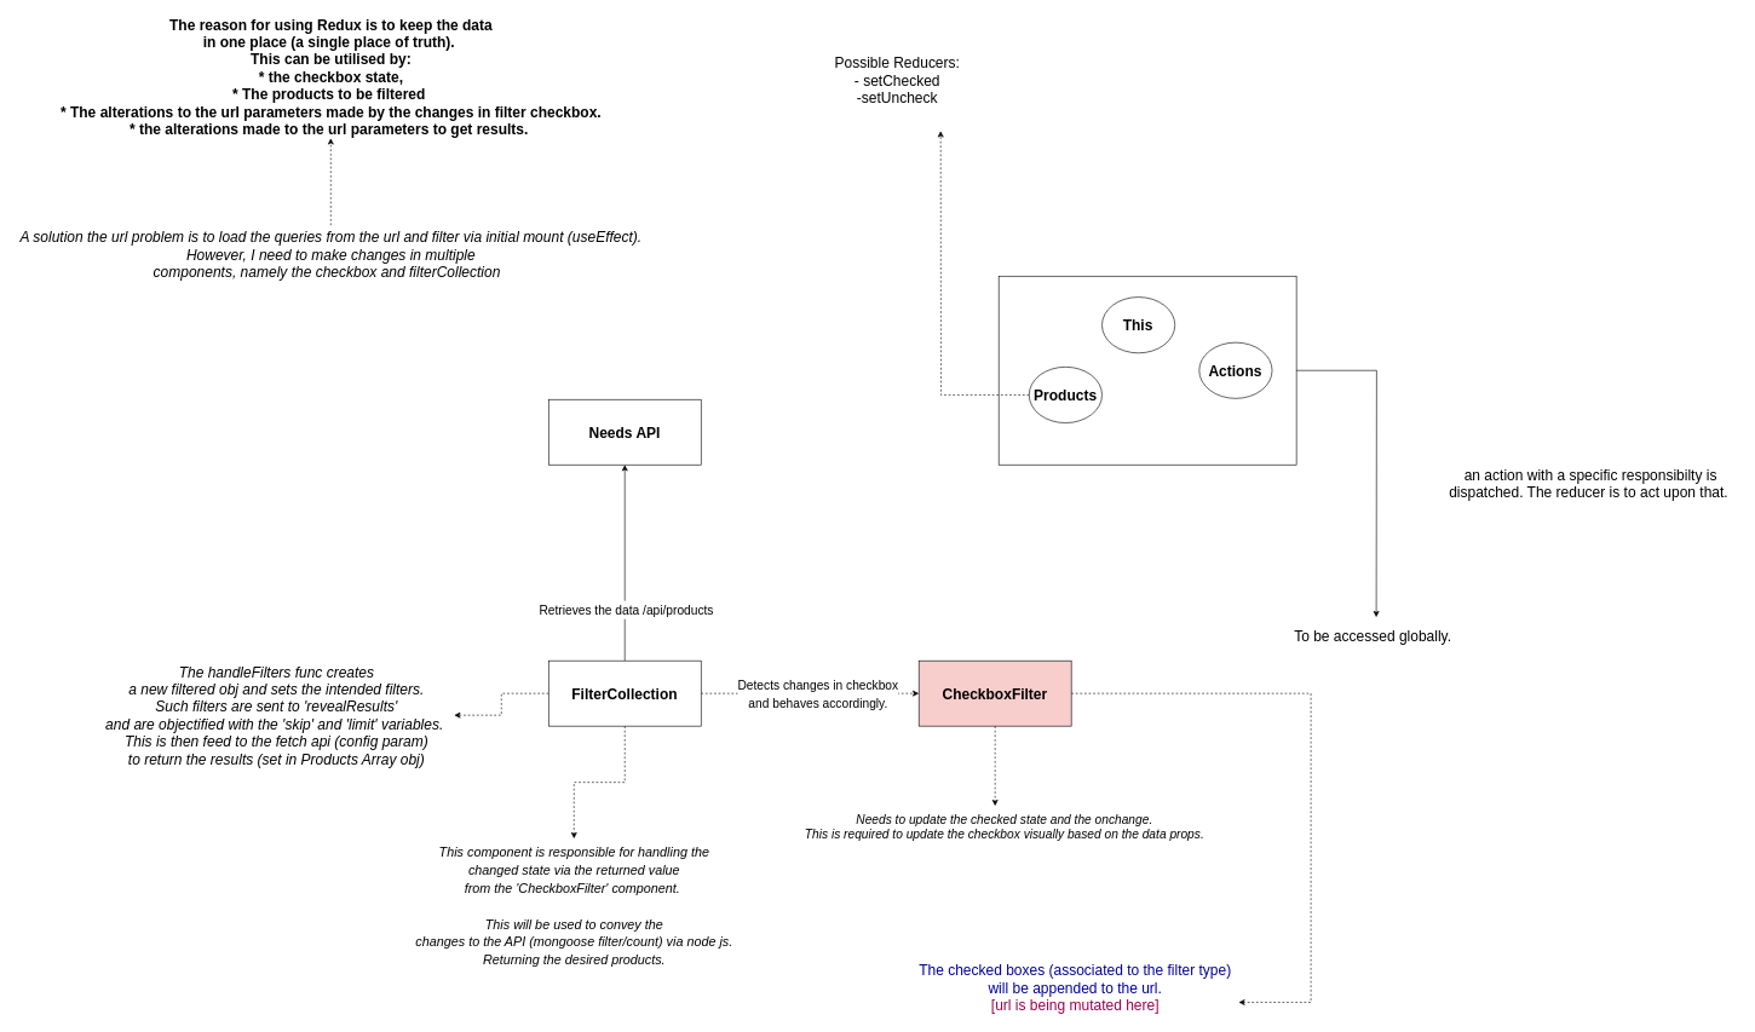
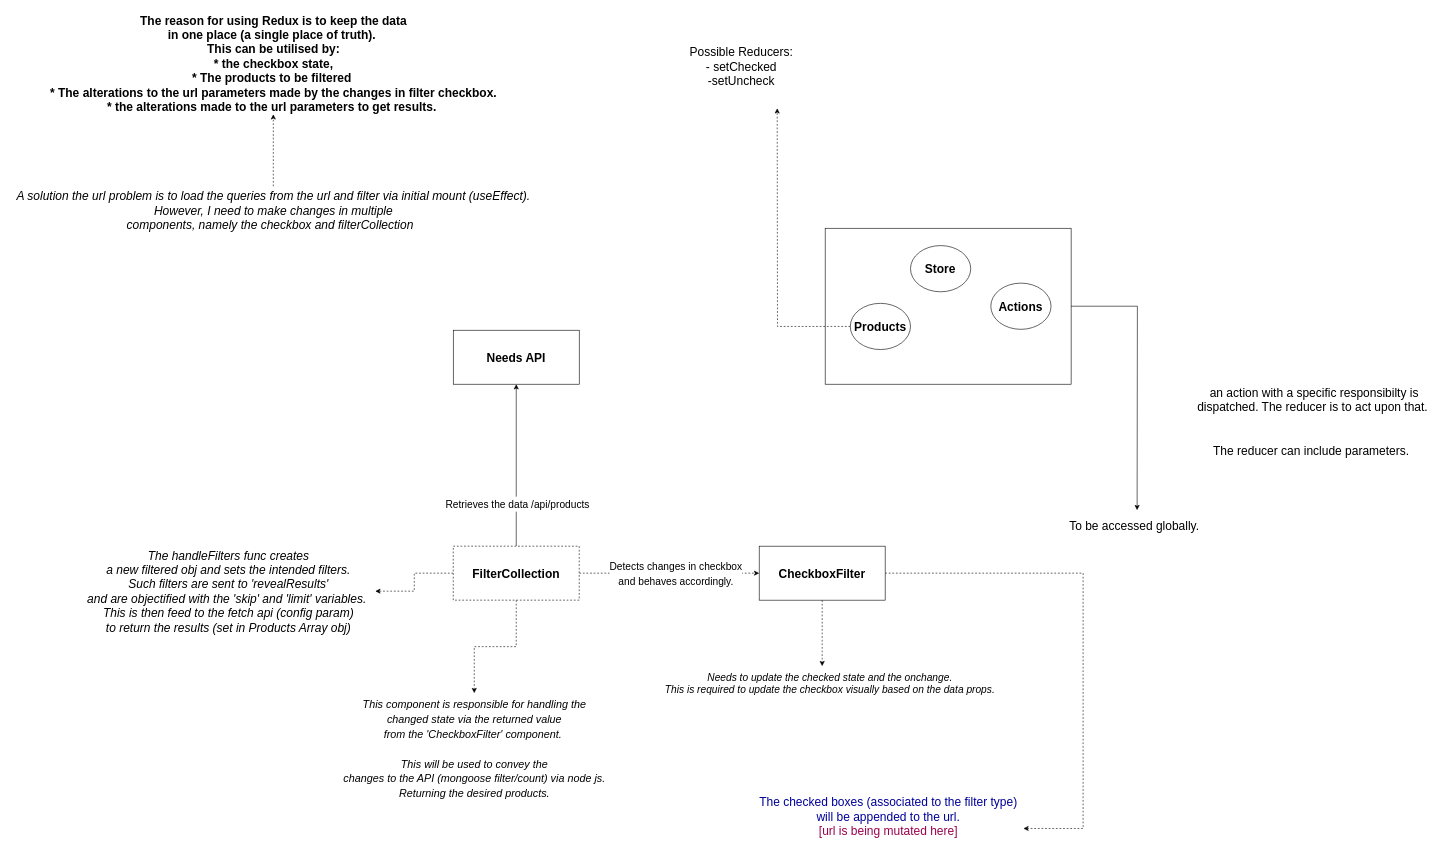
  <mxCell id="0" />
  <mxCell id="1" parent="0" />
  <mxCell id="2" value="" style="group;fontSize=20;" vertex="1" connectable="0" parent="1"><mxGeometry x="1375" y="380" width="410" height="260" as="geometry" /></mxCell>
  <mxCell id="3" value="" style="rounded=0;whiteSpace=wrap;html=1;" vertex="1" parent="2"><mxGeometry width="410" height="260.0" as="geometry" /></mxCell>
- <mxCell id="4" value="This" style="ellipse;whiteSpace=wrap;html=1;fontStyle=1;fontSize=20;" vertex="1" parent="2"><mxGeometry x="142.245" y="28.889" width="100.408" height="77.037" as="geometry" /></mxCell>
+ <mxCell id="4" value="Store" style="ellipse;whiteSpace=wrap;html=1;fontStyle=1;fontSize=20;" vertex="1" parent="2"><mxGeometry x="142.245" y="28.889" width="100.408" height="77.037" as="geometry" /></mxCell>
  <mxCell id="5" value="Products" style="ellipse;whiteSpace=wrap;html=1;fontStyle=1;fontSize=20;" vertex="1" parent="2"><mxGeometry x="41.837" y="125.185" width="100.408" height="77.037" as="geometry" /></mxCell>
  <mxCell id="6" value="Actions" style="ellipse;whiteSpace=wrap;html=1;fontStyle=1;fontSize=20;" vertex="1" parent="2"><mxGeometry x="276.122" y="91.481" width="100.408" height="77.037" as="geometry" /></mxCell>
  <mxCell id="7" value="&lt;b style=&quot;font-size: 20px;&quot;&gt;Needs API&lt;/b&gt;" style="rounded=0;whiteSpace=wrap;html=1;fontSize=20;" vertex="1" parent="1"><mxGeometry x="755" y="550" width="210" height="90" as="geometry" /></mxCell>
  <mxCell id="8" style="edgeStyle=orthogonalEdgeStyle;rounded=0;orthogonalLoop=1;jettySize=auto;html=1;dashed=1;" edge="1" parent="1" source="10"><mxGeometry relative="1" as="geometry"><mxPoint x="1370" y="1110" as="targetPoint" /></mxGeometry></mxCell>
  <mxCell id="9" style="edgeStyle=orthogonalEdgeStyle;rounded=0;orthogonalLoop=1;jettySize=auto;html=1;entryX=1.001;entryY=0.758;entryDx=0;entryDy=0;entryPerimeter=0;dashed=1;fontSize=20;" edge="1" parent="1" source="10" target="30"><mxGeometry relative="1" as="geometry"><Array as="points"><mxPoint x="1805" y="955" /><mxPoint x="1805" y="1381" /></Array></mxGeometry></mxCell>
- <mxCell id="10" value="&lt;b&gt;&lt;font style=&quot;font-size: 20px&quot;&gt;CheckboxFilter&lt;/font&gt;&lt;/b&gt;" style="rounded=0;whiteSpace=wrap;html=1;fillColor=#f8cecc;" vertex="1" parent="1"><mxGeometry x="1265" y="910" width="210" height="90" as="geometry" /></mxCell>
+ <mxCell id="10" value="&lt;b&gt;&lt;font style=&quot;font-size: 20px&quot;&gt;CheckboxFilter&lt;/font&gt;&lt;/b&gt;" style="rounded=0;whiteSpace=wrap;html=1;" vertex="1" parent="1"><mxGeometry x="1265" y="910" width="210" height="90" as="geometry" /></mxCell>
  <mxCell id="11" style="edgeStyle=orthogonalEdgeStyle;rounded=0;orthogonalLoop=1;jettySize=auto;html=1;fontSize=20;dashed=1;" edge="1" parent="1" source="17" target="19"><mxGeometry relative="1" as="geometry"><mxPoint x="900" y="1130" as="targetPoint" /></mxGeometry></mxCell>
  <mxCell id="12" style="edgeStyle=orthogonalEdgeStyle;rounded=0;orthogonalLoop=1;jettySize=auto;html=1;entryX=0;entryY=0.5;entryDx=0;entryDy=0;fontSize=20;dashed=1;" edge="1" parent="1" source="17" target="10"><mxGeometry relative="1" as="geometry" /></mxCell>
  <mxCell id="13" value="&lt;font style=&quot;font-size: 17px&quot;&gt;Detects changes in checkbox&lt;br&gt;&amp;nbsp;and behaves accordingly.&amp;nbsp;&lt;/font&gt;" style="edgeLabel;html=1;align=center;verticalAlign=middle;resizable=0;points=[];fontSize=20;" vertex="1" connectable="0" parent="12"><mxGeometry x="-0.321" y="-1" relative="1" as="geometry"><mxPoint x="58.57" y="-1" as="offset" /></mxGeometry></mxCell>
  <mxCell id="14" style="edgeStyle=orthogonalEdgeStyle;rounded=0;orthogonalLoop=1;jettySize=auto;html=1;fontSize=20;" edge="1" parent="1" source="17" target="7"><mxGeometry relative="1" as="geometry" /></mxCell>
  <mxCell id="15" value="&lt;font style=&quot;font-size: 17px&quot;&gt;Retrieves the data /api/products&lt;/font&gt;" style="edgeLabel;html=1;align=center;verticalAlign=middle;resizable=0;points=[];fontSize=20;" vertex="1" connectable="0" parent="14"><mxGeometry x="-0.48" y="-1" relative="1" as="geometry"><mxPoint y="-1" as="offset" /></mxGeometry></mxCell>
  <mxCell id="16" style="edgeStyle=orthogonalEdgeStyle;rounded=0;orthogonalLoop=1;jettySize=auto;html=1;fontSize=20;dashed=1;" edge="1" parent="1" source="17" target="24"><mxGeometry relative="1" as="geometry" /></mxCell>
- <mxCell id="17" value="&lt;b style=&quot;font-size: 20px;&quot;&gt;FilterCollection&lt;/b&gt;" style="rounded=0;whiteSpace=wrap;html=1;fontSize=20;" vertex="1" parent="1"><mxGeometry x="755" y="910" width="210" height="90" as="geometry" /></mxCell>
+ <mxCell id="17" value="&lt;b style=&quot;font-size: 20px;&quot;&gt;FilterCollection&lt;/b&gt;" style="rounded=0;whiteSpace=wrap;html=1;fontSize=20;dashed=1;" vertex="1" parent="1"><mxGeometry x="755" y="910" width="210" height="90" as="geometry" /></mxCell>
  <mxCell id="18" value="&lt;font style=&quot;font-size: 17px&quot;&gt;&lt;i&gt;Needs to update the checked state and the onchange.&amp;nbsp;&lt;br&gt;This is required to update the checkbox visually based on the data props.&amp;nbsp;&lt;/i&gt;&lt;br&gt;&lt;/font&gt;" style="text;html=1;align=center;verticalAlign=middle;resizable=0;points=[];autosize=1;" vertex="1" parent="1"><mxGeometry x="1100" y="1120" width="570" height="40" as="geometry" /></mxCell>
  <mxCell id="19" value="&lt;i style=&quot;font-size: 18px&quot;&gt;This component is responsible for handling the &lt;br&gt;changed state via the returned value &lt;br&gt;from the 'CheckboxFilter' component.&amp;nbsp;&lt;br&gt;&lt;br&gt;This will be used to convey the &lt;br&gt;changes to the API (mongoose filter/count) via node js.&lt;br&gt;Returning the desired products.&lt;br&gt;&lt;br&gt;&lt;/i&gt;" style="text;html=1;align=center;verticalAlign=middle;resizable=0;points=[];autosize=1;fontSize=20;" vertex="1" parent="1"><mxGeometry x="565" y="1155" width="450" height="210" as="geometry" /></mxCell>
  <mxCell id="20" style="edgeStyle=orthogonalEdgeStyle;rounded=0;orthogonalLoop=1;jettySize=auto;html=1;fontSize=20;" edge="1" parent="1" source="3"><mxGeometry relative="1" as="geometry"><mxPoint x="1895" y="850" as="targetPoint" /></mxGeometry></mxCell>
  <mxCell id="21" value="To be accessed globally." style="text;html=1;align=center;verticalAlign=middle;resizable=0;points=[];autosize=1;fontSize=20;" vertex="1" parent="1"><mxGeometry x="1775" y="860" width="230" height="30" as="geometry" /></mxCell>
  <mxCell id="22" value="an action with a specific responsibilty is &lt;br&gt;dispatched. The reducer is to act upon that.&amp;nbsp;" style="text;html=1;align=center;verticalAlign=middle;resizable=0;points=[];autosize=1;fontSize=20;" vertex="1" parent="1"><mxGeometry x="1985" y="640" width="410" height="50" as="geometry" /></mxCell>
+ <mxCell id="23" value="The reducer can include parameters." style="text;html=1;align=center;verticalAlign=middle;resizable=0;points=[];autosize=1;fontSize=20;" vertex="1" parent="1"><mxGeometry x="2015" y="735" width="340" height="30" as="geometry" /></mxCell>
  <mxCell id="24" value="&lt;i&gt;The handleFilters func creates &lt;br&gt;a new filtered obj and sets the intended filters.&lt;br&gt;Such filters are sent to 'revealResults'&lt;br&gt;and are objectified with the 'skip' and 'limit' variables.&amp;nbsp;&lt;br&gt;This is then feed to the fetch api (config param) &lt;br&gt;to return the results (set in Products Array obj)&lt;br&gt;&lt;/i&gt;" style="text;html=1;align=center;verticalAlign=middle;resizable=0;points=[];autosize=1;fontSize=20;" vertex="1" parent="1"><mxGeometry x="135" y="910" width="490" height="150" as="geometry" /></mxCell>
  <mxCell id="25" style="edgeStyle=orthogonalEdgeStyle;rounded=0;orthogonalLoop=1;jettySize=auto;html=1;dashed=1;fontSize=20;" edge="1" parent="1" source="5"><mxGeometry relative="1" as="geometry"><mxPoint x="1295" y="180" as="targetPoint" /></mxGeometry></mxCell>
  <mxCell id="26" value="Possible Reducers:&lt;br&gt;- setChecked&lt;br&gt;-setUncheck&lt;br&gt;" style="text;html=1;align=center;verticalAlign=middle;resizable=0;points=[];autosize=1;fontSize=20;" vertex="1" parent="1"><mxGeometry x="1140" y="70" width="190" height="80" as="geometry" /></mxCell>
  <mxCell id="27" value="The reason for using Redux is to keep the data &lt;br&gt;in one place (a single place of truth).&amp;nbsp;&lt;br&gt;This can be utilised by: &lt;br&gt;* the checkbox state, &lt;br&gt;* The products to be filtered&amp;nbsp;&lt;br&gt;* The alterations to the url parameters made by the changes in filter checkbox.&lt;br&gt;* the alterations made to the url parameters to get results.&amp;nbsp;" style="text;html=1;align=center;verticalAlign=middle;resizable=0;points=[];autosize=1;fontSize=20;fontStyle=1" vertex="1" parent="1"><mxGeometry x="75" y="20" width="760" height="170" as="geometry" /></mxCell>
  <mxCell id="28" style="edgeStyle=orthogonalEdgeStyle;rounded=0;orthogonalLoop=1;jettySize=auto;html=1;dashed=1;fontSize=20;" edge="1" parent="1" source="29" target="27"><mxGeometry relative="1" as="geometry" /></mxCell>
  <mxCell id="29" value="A solution the url problem is to load the queries from the url and filter via initial mount (useEffect). &lt;br&gt;However, I need to make changes in multiple &lt;br&gt;components, namely the checkbox and filterCollection&amp;nbsp;&amp;nbsp;" style="text;html=1;align=center;verticalAlign=middle;resizable=0;points=[];autosize=1;fontSize=20;fontStyle=2" vertex="1" parent="1"><mxGeometry x="20" y="310" width="870" height="80" as="geometry" /></mxCell>
  <mxCell id="30" value="&lt;font color=&quot;#000099&quot;&gt;The checked boxes (associated to the filter type) &lt;/font&gt;&lt;br&gt;&lt;font color=&quot;#000099&quot;&gt;will be appended to the url.&lt;/font&gt;&lt;br&gt;&lt;font color=&quot;#99004d&quot;&gt;[url is being mutated here]&lt;/font&gt;" style="text;html=1;align=center;verticalAlign=middle;resizable=0;points=[];autosize=1;fontSize=20;" vertex="1" parent="1"><mxGeometry x="1255" y="1320" width="450" height="80" as="geometry" /></mxCell>
